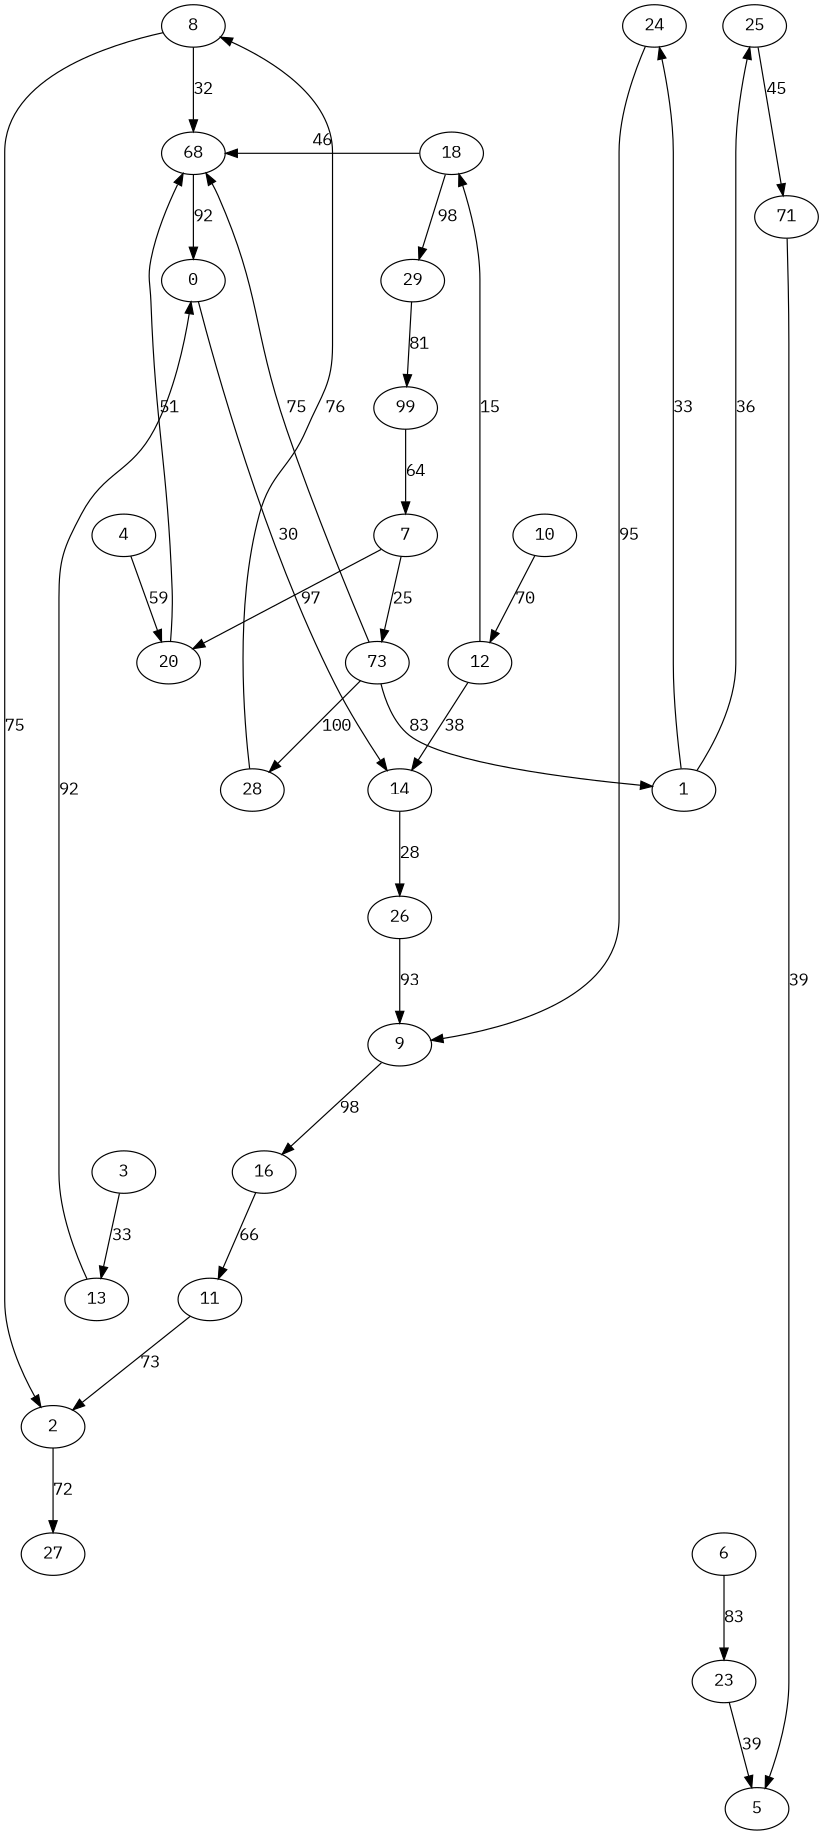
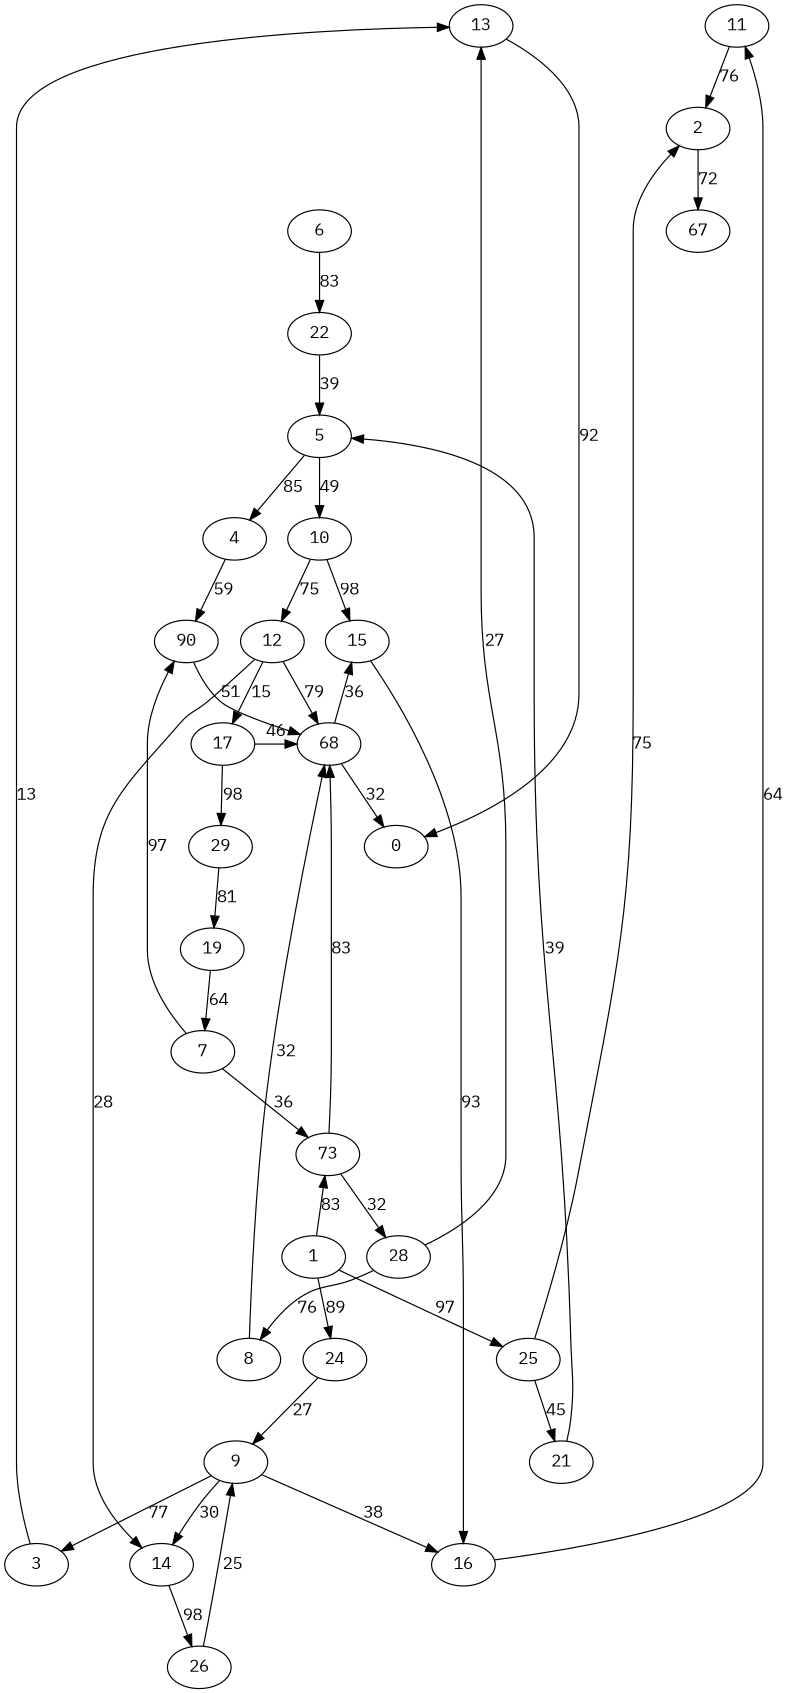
  digraph {
    fontname="IBM Plex Mono"
    rankdir=TB
    ranksep=equally
    node [fontname="IBM Plex Mono"]
    edge [fontname="IBM Plex Mono"]
    0
    14
    26
    9
    3
    16
    13
    11
    2
    6
-   27
-   22 [label=23]
+   27 [label=67]
+   22
    5
    4
    10
-   20
+   20 [label=90]
    12
+   15
    n19 [label=68]
-   17 [label=18]
+   17
    29
-   19 [label=99]
+   19
    7
    n24 [label=73]
    1
    28
    24
    25
    8
-   21 [label=71]
+   21
    subgraph sub_1 {
      rank=same
      0
    }
    subgraph sub_2 {
      rank=same
      14
    }
    subgraph sub_3 {
      rank=same
      26
    }
    subgraph sub_4 {
      rank=same
      9
    }
    subgraph sub_5 {
      rank=same
      3
      16
    }
    subgraph sub_6 {
      rank=same
      13
      11
    }
    subgraph sub_7 {
      rank=same
      2
    }
    subgraph sub_8 {
      rank=same
      6
      27
    }
    subgraph sub_9 {
      rank=same
      22
    }
    subgraph sub_10 {
      rank=same
      5
    }
    subgraph sub_11 {
      rank=same
      4
      10
    }
    subgraph sub_12 {
      rank=same
      20
      12
+     15
    }
    subgraph sub_13 {
      rank=same
      n19
      17
    }
    subgraph sub_14 {
      rank=same
      29
    }
    subgraph sub_15 {
      rank=same
      19
    }
    subgraph sub_16 {
      rank=same
      7
    }
    subgraph sub_17 {
      rank=same
      n24
    }
    subgraph sub_18 {
      rank=same
      1
      28
    }
    subgraph sub_19 {
      rank=same
      24
      25
      8
    }
    subgraph sub_20 {
      rank=same
      21
    }
    subgraph sub_21 {
      rank=same
    }
-   0 -> 14 [label=30]
-   14 -> 26 [label=28]
-   26 -> 9 [label=93]
-   9 -> 16 [label=98]
-   3 -> 13 [label=33]
-   16 -> 11 [label=66]
+   9 -> 14 [label=30]
+   14 -> 26 [label=98]
+   26 -> 9 [label=25]
+   9 -> 3 [label=77]
+   9 -> 16 [label=38]
+   3 -> 13 [label=13]
+   16 -> 11 [label=64]
    13 -> 0 [label=92]
-   11 -> 2 [label=73]
+   11 -> 2 [label=76]
    2 -> 27 [label=72]
    6 -> 22 [label=83]
    22 -> 5 [label=39]
+   5 -> 4 [label=85]
+   5 -> 10 [label=49]
    4 -> 20 [label=59]
-   10 -> 12 [label=70]
+   10 -> 12 [label=75]
+   10 -> 15 [label=98]
    20 -> n19 [label=51]
-   12 -> 14 [label=38]
+   12 -> 14 [label=28]
+   12 -> n19 [label=79]
    12 -> 17 [label=15]
-   n19 -> 0 [label=92]
+   15 -> 16 [label=93]
+   n19 -> 0 [label=32]
+   n19 -> 15 [label=36]
    17 -> n19 [label=46]
    17 -> 29 [label=98]
    29 -> 19 [label=81]
    19 -> 7 [label=64]
    7 -> 20 [label=97]
-   7 -> n24 [label=25]
-   n24 -> n19 [label=75]
-   n24 -> 1 [label=83]
-   n24 -> 28 [label=100]
-   1 -> 24 [label=33]
-   1 -> 25 [label=36]
+   7 -> n24 [label=36]
+   n24 -> n19 [label=83]
+   1 -> n24 [label=83]
+   n24 -> 28 [label=32]
+   1 -> 24 [label=89]
+   1 -> 25 [label=97]
+   28 -> 13 [label=27]
    28 -> 8 [label=76]
-   24 -> 9 [label=95]
+   24 -> 9 [label=27]
    25 -> 21 [label=45]
-   8 -> 2 [label=75]
+   25 -> 2 [label=75]
    8 -> n19 [label=32]
    21 -> 5 [label=39]
  }
